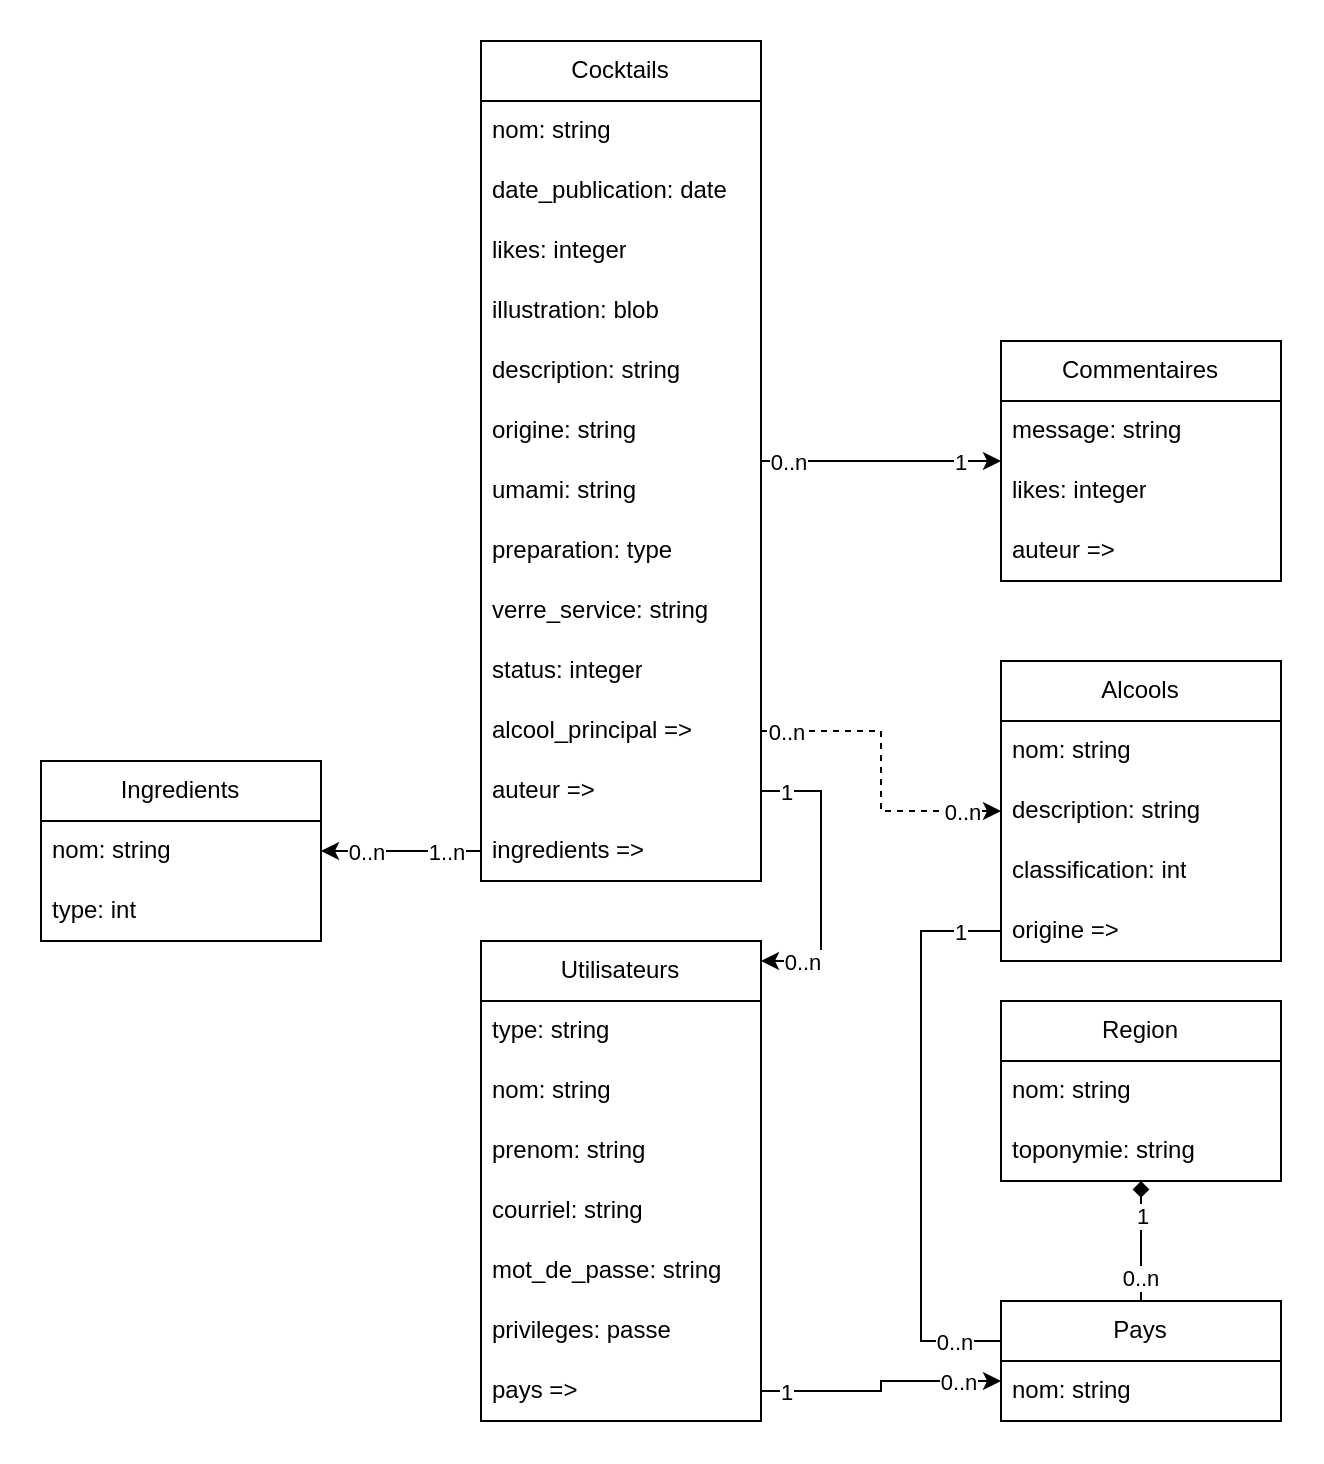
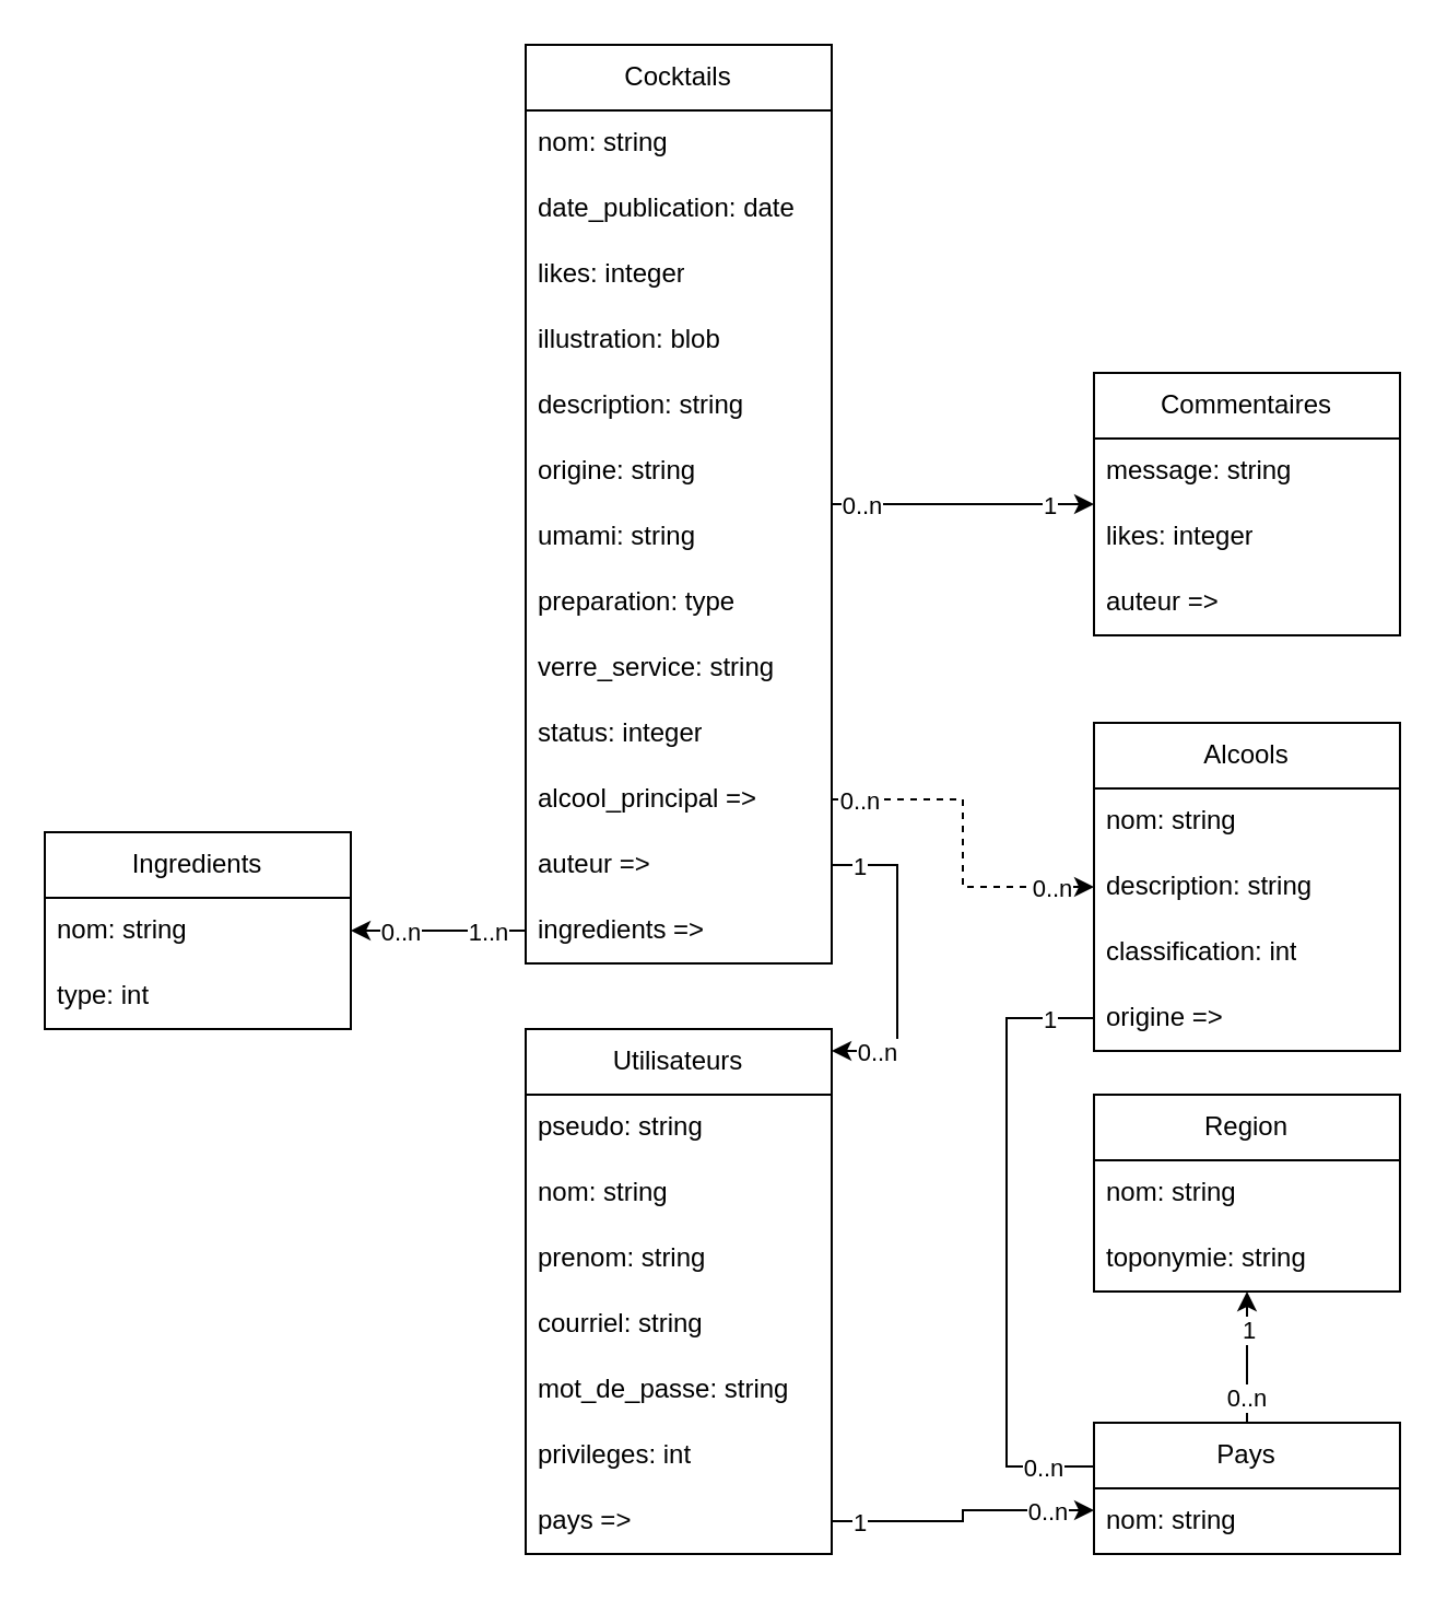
  <mxCell id="0" />
  <mxCell id="1" parent="0" />
  <mxCell id="2" style="edgeStyle=orthogonalEdgeStyle;rounded=0;orthogonalLoop=1;jettySize=auto;html=1;" parent="1" source="5" target="19" edge="1"><mxGeometry relative="1" as="geometry" /></mxCell>
  <mxCell id="3" value="0..n" style="edgeLabel;html=1;align=center;verticalAlign=middle;resizable=0;points=[];" vertex="1" connectable="0" parent="2"><mxGeometry x="-0.796" relative="1" as="geometry"><mxPoint x="1" as="offset" /></mxGeometry></mxCell>
  <mxCell id="4" value="1" style="edgeLabel;html=1;align=center;verticalAlign=middle;resizable=0;points=[];" vertex="1" connectable="0" parent="2"><mxGeometry x="0.652" relative="1" as="geometry"><mxPoint as="offset" /></mxGeometry></mxCell>
  <mxCell id="5" value="Cocktails" style="swimlane;fontStyle=0;childLayout=stackLayout;horizontal=1;startSize=30;horizontalStack=0;resizeParent=1;resizeParentMax=0;resizeLast=0;collapsible=1;marginBottom=0;whiteSpace=wrap;html=1;" parent="1" vertex="1"><mxGeometry x="240" width="140" height="420" as="geometry" y="20" /></mxCell>
  <mxCell id="6" value="nom: string" style="text;strokeColor=none;fillColor=none;align=left;verticalAlign=middle;spacingLeft=4;spacingRight=4;overflow=hidden;points=[[0,0.5],[1,0.5]];portConstraint=eastwest;rotatable=0;whiteSpace=wrap;html=1;" parent="5" vertex="1"><mxGeometry y="30" width="140" height="30" as="geometry" /></mxCell>
  <mxCell id="7" value="date_publication: date" style="text;strokeColor=none;fillColor=none;align=left;verticalAlign=middle;spacingLeft=4;spacingRight=4;overflow=hidden;points=[[0,0.5],[1,0.5]];portConstraint=eastwest;rotatable=0;whiteSpace=wrap;html=1;" parent="5" vertex="1"><mxGeometry y="60" width="140" height="30" as="geometry" /></mxCell>
  <mxCell id="8" value="likes: integer" style="text;strokeColor=none;fillColor=none;align=left;verticalAlign=middle;spacingLeft=4;spacingRight=4;overflow=hidden;points=[[0,0.5],[1,0.5]];portConstraint=eastwest;rotatable=0;whiteSpace=wrap;html=1;" parent="5" vertex="1"><mxGeometry y="90" width="140" height="30" as="geometry" /></mxCell>
  <mxCell id="9" value="illustration: blob" style="text;strokeColor=none;fillColor=none;align=left;verticalAlign=middle;spacingLeft=4;spacingRight=4;overflow=hidden;points=[[0,0.5],[1,0.5]];portConstraint=eastwest;rotatable=0;whiteSpace=wrap;html=1;" parent="5" vertex="1"><mxGeometry y="120" width="140" height="30" as="geometry" /></mxCell>
  <mxCell id="10" value="description: string" style="text;strokeColor=none;fillColor=none;align=left;verticalAlign=middle;spacingLeft=4;spacingRight=4;overflow=hidden;points=[[0,0.5],[1,0.5]];portConstraint=eastwest;rotatable=0;whiteSpace=wrap;html=1;" parent="5" vertex="1"><mxGeometry y="150" width="140" height="30" as="geometry" /></mxCell>
  <mxCell id="11" value="origine: string" style="text;strokeColor=none;fillColor=none;align=left;verticalAlign=middle;spacingLeft=4;spacingRight=4;overflow=hidden;points=[[0,0.5],[1,0.5]];portConstraint=eastwest;rotatable=0;whiteSpace=wrap;html=1;" parent="5" vertex="1"><mxGeometry y="180" width="140" height="30" as="geometry" /></mxCell>
  <mxCell id="12" value="umami: string" style="text;strokeColor=none;fillColor=none;align=left;verticalAlign=middle;spacingLeft=4;spacingRight=4;overflow=hidden;points=[[0,0.5],[1,0.5]];portConstraint=eastwest;rotatable=0;whiteSpace=wrap;html=1;" parent="5" vertex="1"><mxGeometry y="210" width="140" height="30" as="geometry" /></mxCell>
  <mxCell id="13" value="preparation: type" style="text;strokeColor=none;fillColor=none;align=left;verticalAlign=middle;spacingLeft=4;spacingRight=4;overflow=hidden;points=[[0,0.5],[1,0.5]];portConstraint=eastwest;rotatable=0;whiteSpace=wrap;html=1;" parent="5" vertex="1"><mxGeometry y="240" width="140" height="30" as="geometry" /></mxCell>
  <mxCell id="14" value="verre_service: string" style="text;strokeColor=none;fillColor=none;align=left;verticalAlign=middle;spacingLeft=4;spacingRight=4;overflow=hidden;points=[[0,0.5],[1,0.5]];portConstraint=eastwest;rotatable=0;whiteSpace=wrap;html=1;" parent="5" vertex="1"><mxGeometry y="270" width="140" height="30" as="geometry" /></mxCell>
  <mxCell id="15" value="status: integer" style="text;strokeColor=none;fillColor=none;align=left;verticalAlign=middle;spacingLeft=4;spacingRight=4;overflow=hidden;points=[[0,0.5],[1,0.5]];portConstraint=eastwest;rotatable=0;whiteSpace=wrap;html=1;" parent="5" vertex="1"><mxGeometry y="300" width="140" height="30" as="geometry" /></mxCell>
  <mxCell id="16" value="alcool_principal =&amp;gt;" style="text;strokeColor=none;fillColor=none;align=left;verticalAlign=middle;spacingLeft=4;spacingRight=4;overflow=hidden;points=[[0,0.5],[1,0.5]];portConstraint=eastwest;rotatable=0;whiteSpace=wrap;html=1;" parent="5" vertex="1"><mxGeometry y="330" width="140" height="30" as="geometry" /></mxCell>
  <mxCell id="17" value="auteur =&amp;gt;" style="text;strokeColor=none;fillColor=none;align=left;verticalAlign=middle;spacingLeft=4;spacingRight=4;overflow=hidden;points=[[0,0.5],[1,0.5]];portConstraint=eastwest;rotatable=0;whiteSpace=wrap;html=1;" parent="5" vertex="1"><mxGeometry y="360" width="140" height="30" as="geometry" /></mxCell>
  <mxCell id="18" value="ingredients =&amp;gt;" style="text;strokeColor=none;fillColor=none;align=left;verticalAlign=middle;spacingLeft=4;spacingRight=4;overflow=hidden;points=[[0,0.5],[1,0.5]];portConstraint=eastwest;rotatable=0;whiteSpace=wrap;html=1;" vertex="1" parent="5"><mxGeometry y="390" width="140" height="30" as="geometry" /></mxCell>
  <mxCell id="19" value="Commentaires" style="swimlane;fontStyle=0;childLayout=stackLayout;horizontal=1;startSize=30;horizontalStack=0;resizeParent=1;resizeParentMax=0;resizeLast=0;collapsible=1;marginBottom=0;whiteSpace=wrap;html=1;" parent="1" vertex="1"><mxGeometry x="500" y="170" width="140" height="120" as="geometry" /></mxCell>
  <mxCell id="20" value="message: string" style="text;strokeColor=none;fillColor=none;align=left;verticalAlign=middle;spacingLeft=4;spacingRight=4;overflow=hidden;points=[[0,0.5],[1,0.5]];portConstraint=eastwest;rotatable=0;whiteSpace=wrap;html=1;" parent="19" vertex="1"><mxGeometry y="30" width="140" height="30" as="geometry" /></mxCell>
  <mxCell id="21" value="likes: integer" style="text;strokeColor=none;fillColor=none;align=left;verticalAlign=middle;spacingLeft=4;spacingRight=4;overflow=hidden;points=[[0,0.5],[1,0.5]];portConstraint=eastwest;rotatable=0;whiteSpace=wrap;html=1;" parent="19" vertex="1"><mxGeometry y="60" width="140" height="30" as="geometry" /></mxCell>
  <mxCell id="22" value="auteur =&amp;gt;" style="text;strokeColor=none;fillColor=none;align=left;verticalAlign=middle;spacingLeft=4;spacingRight=4;overflow=hidden;points=[[0,0.5],[1,0.5]];portConstraint=eastwest;rotatable=0;whiteSpace=wrap;html=1;" parent="19" vertex="1"><mxGeometry y="90" width="140" height="30" as="geometry" /></mxCell>
  <mxCell id="23" value="Utilisateurs" style="swimlane;fontStyle=0;childLayout=stackLayout;horizontal=1;startSize=30;horizontalStack=0;resizeParent=1;resizeParentMax=0;resizeLast=0;collapsible=1;marginBottom=0;whiteSpace=wrap;html=1;" parent="1" vertex="1"><mxGeometry x="240" y="470" width="140" height="240" as="geometry" /></mxCell>
- <mxCell id="24" value="type: string" style="text;strokeColor=none;fillColor=none;align=left;verticalAlign=middle;spacingLeft=4;spacingRight=4;overflow=hidden;points=[[0,0.5],[1,0.5]];portConstraint=eastwest;rotatable=0;whiteSpace=wrap;html=1;" parent="23" vertex="1"><mxGeometry y="30" width="140" height="30" as="geometry" /></mxCell>
+ <mxCell id="24" value="pseudo: string" style="text;strokeColor=none;fillColor=none;align=left;verticalAlign=middle;spacingLeft=4;spacingRight=4;overflow=hidden;points=[[0,0.5],[1,0.5]];portConstraint=eastwest;rotatable=0;whiteSpace=wrap;html=1;" parent="23" vertex="1"><mxGeometry y="30" width="140" height="30" as="geometry" /></mxCell>
  <mxCell id="25" value="nom: string" style="text;strokeColor=none;fillColor=none;align=left;verticalAlign=middle;spacingLeft=4;spacingRight=4;overflow=hidden;points=[[0,0.5],[1,0.5]];portConstraint=eastwest;rotatable=0;whiteSpace=wrap;html=1;" parent="23" vertex="1"><mxGeometry y="60" width="140" height="30" as="geometry" /></mxCell>
  <mxCell id="26" value="prenom: string" style="text;strokeColor=none;fillColor=none;align=left;verticalAlign=middle;spacingLeft=4;spacingRight=4;overflow=hidden;points=[[0,0.5],[1,0.5]];portConstraint=eastwest;rotatable=0;whiteSpace=wrap;html=1;" parent="23" vertex="1"><mxGeometry y="90" width="140" height="30" as="geometry" /></mxCell>
  <mxCell id="27" value="courriel: string" style="text;strokeColor=none;fillColor=none;align=left;verticalAlign=middle;spacingLeft=4;spacingRight=4;overflow=hidden;points=[[0,0.5],[1,0.5]];portConstraint=eastwest;rotatable=0;whiteSpace=wrap;html=1;" parent="23" vertex="1"><mxGeometry y="120" width="140" height="30" as="geometry" /></mxCell>
  <mxCell id="28" value="mot_de_passe: string" style="text;strokeColor=none;fillColor=none;align=left;verticalAlign=middle;spacingLeft=4;spacingRight=4;overflow=hidden;points=[[0,0.5],[1,0.5]];portConstraint=eastwest;rotatable=0;whiteSpace=wrap;html=1;" parent="23" vertex="1"><mxGeometry y="150" width="140" height="30" as="geometry" /></mxCell>
- <mxCell id="29" value="privileges: passe" style="text;strokeColor=none;fillColor=none;align=left;verticalAlign=middle;spacingLeft=4;spacingRight=4;overflow=hidden;points=[[0,0.5],[1,0.5]];portConstraint=eastwest;rotatable=0;whiteSpace=wrap;html=1;" parent="23" vertex="1"><mxGeometry y="180" width="140" height="30" as="geometry" /></mxCell>
+ <mxCell id="29" value="privileges: int" style="text;strokeColor=none;fillColor=none;align=left;verticalAlign=middle;spacingLeft=4;spacingRight=4;overflow=hidden;points=[[0,0.5],[1,0.5]];portConstraint=eastwest;rotatable=0;whiteSpace=wrap;html=1;" parent="23" vertex="1"><mxGeometry y="180" width="140" height="30" as="geometry" /></mxCell>
  <mxCell id="30" value="pays =&amp;gt;" style="text;strokeColor=none;fillColor=none;align=left;verticalAlign=middle;spacingLeft=4;spacingRight=4;overflow=hidden;points=[[0,0.5],[1,0.5]];portConstraint=eastwest;rotatable=0;whiteSpace=wrap;html=1;" parent="23" vertex="1"><mxGeometry y="210" width="140" height="30" as="geometry" /></mxCell>
- <mxCell id="31" style="edgeStyle=orthogonalEdgeStyle;rounded=0;orthogonalLoop=1;jettySize=auto;html=1;noEdgeStyle=1;endArrow=diamond;" parent="1" source="34" target="36" edge="1"><mxGeometry relative="1" as="geometry" /></mxCell>
+ <mxCell id="31" style="edgeStyle=orthogonalEdgeStyle;rounded=0;orthogonalLoop=1;jettySize=auto;html=1;noEdgeStyle=1;" parent="1" source="34" target="36" edge="1"><mxGeometry relative="1" as="geometry" /></mxCell>
  <mxCell id="32" value="0..n" style="edgeLabel;html=1;align=center;verticalAlign=middle;resizable=0;points=[];" vertex="1" connectable="0" parent="31"><mxGeometry x="-0.594" y="1" relative="1" as="geometry"><mxPoint as="offset" /></mxGeometry></mxCell>
  <mxCell id="33" value="1" style="edgeLabel;html=1;align=center;verticalAlign=middle;resizable=0;points=[];" vertex="1" connectable="0" parent="31"><mxGeometry x="0.463" y="-1" relative="1" as="geometry"><mxPoint x="-1" y="1" as="offset" /></mxGeometry></mxCell>
  <mxCell id="34" value="Pays" style="swimlane;fontStyle=0;childLayout=stackLayout;horizontal=1;startSize=30;horizontalStack=0;resizeParent=1;resizeParentMax=0;resizeLast=0;collapsible=1;marginBottom=0;whiteSpace=wrap;html=1;" parent="1" vertex="1"><mxGeometry x="500" y="650" width="140" height="60" as="geometry" /></mxCell>
  <mxCell id="35" value="nom: string" style="text;strokeColor=none;fillColor=none;align=left;verticalAlign=middle;spacingLeft=4;spacingRight=4;overflow=hidden;points=[[0,0.5],[1,0.5]];portConstraint=eastwest;rotatable=0;whiteSpace=wrap;html=1;" parent="34" vertex="1"><mxGeometry y="30" width="140" height="30" as="geometry" /></mxCell>
  <mxCell id="36" value="Region" style="swimlane;fontStyle=0;childLayout=stackLayout;horizontal=1;startSize=30;horizontalStack=0;resizeParent=1;resizeParentMax=0;resizeLast=0;collapsible=1;marginBottom=0;whiteSpace=wrap;html=1;" parent="1" vertex="1"><mxGeometry x="500" y="500" width="140" height="90" as="geometry" /></mxCell>
  <mxCell id="37" value="nom: string" style="text;strokeColor=none;fillColor=none;align=left;verticalAlign=middle;spacingLeft=4;spacingRight=4;overflow=hidden;points=[[0,0.5],[1,0.5]];portConstraint=eastwest;rotatable=0;whiteSpace=wrap;html=1;" parent="36" vertex="1"><mxGeometry y="30" width="140" height="30" as="geometry" /></mxCell>
  <mxCell id="38" value="toponymie: string" style="text;strokeColor=none;fillColor=none;align=left;verticalAlign=middle;spacingLeft=4;spacingRight=4;overflow=hidden;points=[[0,0.5],[1,0.5]];portConstraint=eastwest;rotatable=0;whiteSpace=wrap;html=1;" parent="36" vertex="1"><mxGeometry y="60" width="140" height="30" as="geometry" /></mxCell>
  <mxCell id="39" value="Alcools" style="swimlane;fontStyle=0;childLayout=stackLayout;horizontal=1;startSize=30;horizontalStack=0;resizeParent=1;resizeParentMax=0;resizeLast=0;collapsible=1;marginBottom=0;whiteSpace=wrap;html=1;" parent="1" vertex="1"><mxGeometry x="500" y="330" width="140" height="150" as="geometry" /></mxCell>
  <mxCell id="40" value="nom: string" style="text;strokeColor=none;fillColor=none;align=left;verticalAlign=middle;spacingLeft=4;spacingRight=4;overflow=hidden;points=[[0,0.5],[1,0.5]];portConstraint=eastwest;rotatable=0;whiteSpace=wrap;html=1;" parent="39" vertex="1"><mxGeometry y="30" width="140" height="30" as="geometry" /></mxCell>
  <mxCell id="41" value="description: string" style="text;strokeColor=none;fillColor=none;align=left;verticalAlign=middle;spacingLeft=4;spacingRight=4;overflow=hidden;points=[[0,0.5],[1,0.5]];portConstraint=eastwest;rotatable=0;whiteSpace=wrap;html=1;" parent="39" vertex="1"><mxGeometry y="60" width="140" height="30" as="geometry" /></mxCell>
  <mxCell id="42" value="classification: int" style="text;strokeColor=none;fillColor=none;align=left;verticalAlign=middle;spacingLeft=4;spacingRight=4;overflow=hidden;points=[[0,0.5],[1,0.5]];portConstraint=eastwest;rotatable=0;whiteSpace=wrap;html=1;" parent="39" vertex="1"><mxGeometry y="90" width="140" height="30" as="geometry" /></mxCell>
  <mxCell id="43" value="origine =&amp;gt;" style="text;strokeColor=none;fillColor=none;align=left;verticalAlign=middle;spacingLeft=4;spacingRight=4;overflow=hidden;points=[[0,0.5],[1,0.5]];portConstraint=eastwest;rotatable=0;whiteSpace=wrap;html=1;" parent="39" vertex="1"><mxGeometry y="120" width="140" height="30" as="geometry" /></mxCell>
  <mxCell id="44" style="edgeStyle=orthogonalEdgeStyle;rounded=0;orthogonalLoop=1;jettySize=auto;html=1;" parent="1" source="30" target="34" edge="1"><mxGeometry relative="1" as="geometry"><Array as="points"><mxPoint x="440" y="695" /><mxPoint x="440" y="690" /></Array></mxGeometry></mxCell>
  <mxCell id="45" value="1" style="edgeLabel;html=1;align=center;verticalAlign=middle;resizable=0;points=[];" vertex="1" connectable="0" parent="44"><mxGeometry x="-0.804" relative="1" as="geometry"><mxPoint as="offset" /></mxGeometry></mxCell>
  <mxCell id="46" value="0..n" style="edgeLabel;html=1;align=center;verticalAlign=middle;resizable=0;points=[];" vertex="1" connectable="0" parent="44"><mxGeometry x="0.644" relative="1" as="geometry"><mxPoint as="offset" /></mxGeometry></mxCell>
  <mxCell id="47" style="edgeStyle=orthogonalEdgeStyle;rounded=0;orthogonalLoop=1;jettySize=auto;html=1;dashed=1;" parent="1" source="16" target="39" edge="1"><mxGeometry relative="1" as="geometry" /></mxCell>
  <mxCell id="48" value="0..n" style="edgeLabel;html=1;align=center;verticalAlign=middle;resizable=0;points=[];" vertex="1" connectable="0" parent="47"><mxGeometry x="-0.856" relative="1" as="geometry"><mxPoint as="offset" /></mxGeometry></mxCell>
  <mxCell id="49" value="0..n" style="edgeLabel;html=1;align=center;verticalAlign=middle;resizable=0;points=[];" vertex="1" connectable="0" parent="47"><mxGeometry x="0.756" relative="1" as="geometry"><mxPoint as="offset" /></mxGeometry></mxCell>
  <mxCell id="50" style="edgeStyle=orthogonalEdgeStyle;rounded=0;orthogonalLoop=1;jettySize=auto;html=1;endArrow=none;" parent="1" source="43" target="34" edge="1"><mxGeometry relative="1" as="geometry"><Array as="points"><mxPoint x="460" y="465" /><mxPoint x="460" y="670" /></Array></mxGeometry></mxCell>
  <mxCell id="51" value="1" style="edgeLabel;html=1;align=center;verticalAlign=middle;resizable=0;points=[];" vertex="1" connectable="0" parent="50"><mxGeometry x="-0.854" relative="1" as="geometry"><mxPoint as="offset" /></mxGeometry></mxCell>
  <mxCell id="52" value="0..n" style="edgeLabel;html=1;align=center;verticalAlign=middle;resizable=0;points=[];" vertex="1" connectable="0" parent="50"><mxGeometry x="0.829" y="-1" relative="1" as="geometry"><mxPoint y="-1" as="offset" /></mxGeometry></mxCell>
  <mxCell id="53" style="edgeStyle=orthogonalEdgeStyle;rounded=0;orthogonalLoop=1;jettySize=auto;html=1;" edge="1" parent="1" source="17" target="23"><mxGeometry relative="1" as="geometry"><Array as="points"><mxPoint x="410" y="395" /><mxPoint x="410" y="480" /></Array></mxGeometry></mxCell>
  <mxCell id="54" value="1" style="edgeLabel;html=1;align=center;verticalAlign=middle;resizable=0;points=[];" vertex="1" connectable="0" parent="53"><mxGeometry x="-0.831" relative="1" as="geometry"><mxPoint as="offset" /></mxGeometry></mxCell>
  <mxCell id="55" value="0..n" style="edgeLabel;html=1;align=center;verticalAlign=middle;resizable=0;points=[];" vertex="1" connectable="0" parent="53"><mxGeometry x="0.727" relative="1" as="geometry"><mxPoint as="offset" /></mxGeometry></mxCell>
  <mxCell id="56" value="Ingredients" style="swimlane;fontStyle=0;childLayout=stackLayout;horizontal=1;startSize=30;horizontalStack=0;resizeParent=1;resizeParentMax=0;resizeLast=0;collapsible=1;marginBottom=0;whiteSpace=wrap;html=1;" vertex="1" parent="1"><mxGeometry y="380" width="140" height="90" as="geometry" x="20" /></mxCell>
  <mxCell id="57" value="nom: string" style="text;strokeColor=none;fillColor=none;align=left;verticalAlign=middle;spacingLeft=4;spacingRight=4;overflow=hidden;points=[[0,0.5],[1,0.5]];portConstraint=eastwest;rotatable=0;whiteSpace=wrap;html=1;" vertex="1" parent="56"><mxGeometry y="30" width="140" height="30" as="geometry" /></mxCell>
  <mxCell id="58" value="type: int" style="text;strokeColor=none;fillColor=none;align=left;verticalAlign=middle;spacingLeft=4;spacingRight=4;overflow=hidden;points=[[0,0.5],[1,0.5]];portConstraint=eastwest;rotatable=0;whiteSpace=wrap;html=1;" vertex="1" parent="56"><mxGeometry y="60" width="140" height="30" as="geometry" /></mxCell>
  <mxCell id="59" style="edgeStyle=orthogonalEdgeStyle;rounded=0;orthogonalLoop=1;jettySize=auto;html=1;" edge="1" parent="1" source="18" target="56"><mxGeometry relative="1" as="geometry" /></mxCell>
  <mxCell id="60" value="1..n" style="edgeLabel;html=1;align=center;verticalAlign=middle;resizable=0;points=[];" vertex="1" connectable="0" parent="59"><mxGeometry x="-0.633" y="-1" relative="1" as="geometry"><mxPoint x="-3" y="1" as="offset" /></mxGeometry></mxCell>
  <mxCell id="61" value="0..n" style="edgeLabel;html=1;align=center;verticalAlign=middle;resizable=0;points=[];" vertex="1" connectable="0" parent="59"><mxGeometry x="0.438" relative="1" as="geometry"><mxPoint as="offset" /></mxGeometry></mxCell>
